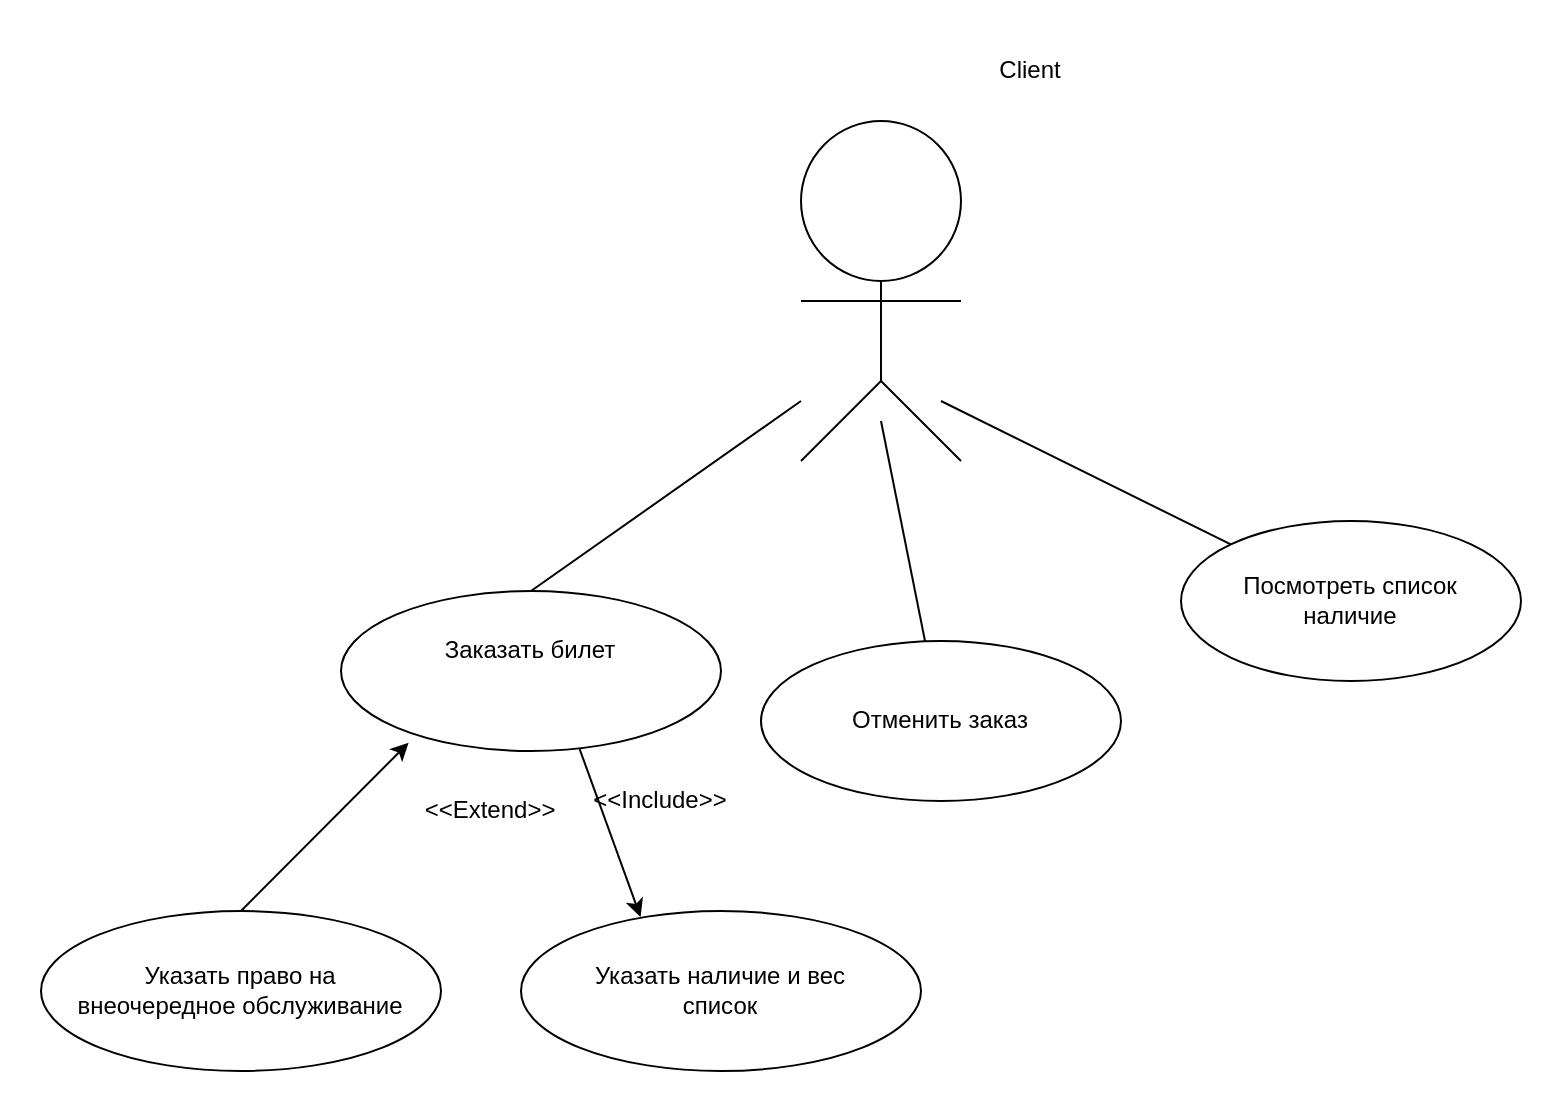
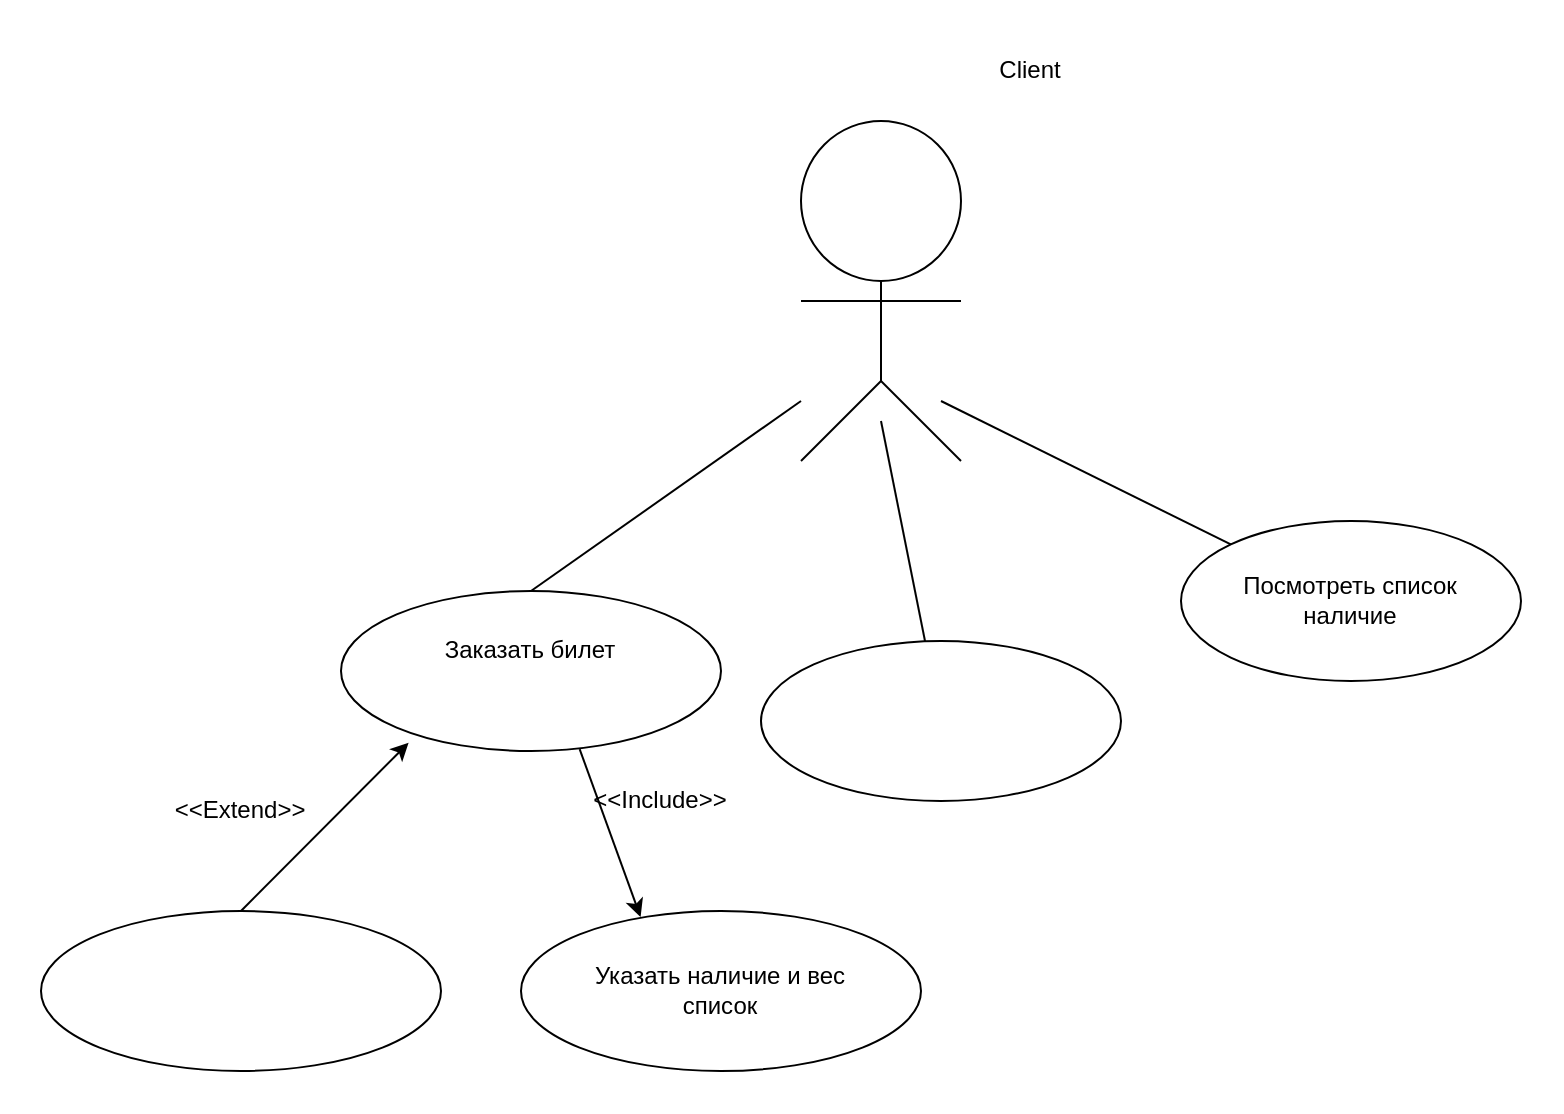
  <mxCell id="0" />
  <mxCell id="1" parent="0" />
  <mxCell id="2" value="" style="endArrow=none;html=1;rounded=0;" edge="1" parent="1"><mxGeometry width="50" height="50" relative="1" as="geometry"><mxPoint x="400" y="230" as="sourcePoint" /><mxPoint x="440" y="190" as="targetPoint" /></mxGeometry></mxCell>
  <mxCell id="3" value="" style="endArrow=none;html=1;rounded=0;" edge="1" parent="1"><mxGeometry width="50" height="50" relative="1" as="geometry"><mxPoint x="480" y="230" as="sourcePoint" /><mxPoint x="440" y="190" as="targetPoint" /></mxGeometry></mxCell>
  <mxCell id="4" value="" style="endArrow=none;html=1;rounded=0;" edge="1" parent="1"><mxGeometry width="50" height="50" relative="1" as="geometry"><mxPoint x="440" y="140" as="sourcePoint" /><mxPoint x="440" y="190" as="targetPoint" /></mxGeometry></mxCell>
  <mxCell id="5" value="" style="endArrow=none;html=1;rounded=0;" edge="1" parent="1"><mxGeometry width="50" height="50" relative="1" as="geometry"><mxPoint x="400" y="150" as="sourcePoint" /><mxPoint x="480" y="150" as="targetPoint" /></mxGeometry></mxCell>
  <mxCell id="6" value="" style="ellipse;whiteSpace=wrap;html=1;aspect=fixed;" vertex="1" parent="1"><mxGeometry x="400" y="60" width="80" height="80" as="geometry" /></mxCell>
  <mxCell id="7" value="Client" style="text;html=1;strokeColor=none;fillColor=none;align=center;verticalAlign=middle;whiteSpace=wrap;rounded=0;" vertex="1" parent="1"><mxGeometry x="485" y="20" width="60" height="30" as="geometry" /></mxCell>
  <mxCell id="8" value="" style="ellipse;whiteSpace=wrap;html=1;" vertex="1" parent="1"><mxGeometry x="380" y="320" width="180" height="80" as="geometry" /></mxCell>
- <mxCell id="9" value="Отменить заказ" style="text;html=1;strokeColor=none;fillColor=none;align=center;verticalAlign=middle;whiteSpace=wrap;rounded=0;" vertex="1" parent="1"><mxGeometry x="395" y="345" width="150" height="30" as="geometry" /></mxCell>
  <mxCell id="10" value="" style="ellipse;whiteSpace=wrap;html=1;" vertex="1" parent="1"><mxGeometry x="590" y="260" width="170" height="80" as="geometry" /></mxCell>
  <mxCell id="11" value="Посмотреть список наличие" style="text;html=1;strokeColor=none;fillColor=none;align=center;verticalAlign=middle;whiteSpace=wrap;rounded=0;" vertex="1" parent="1"><mxGeometry x="615" y="285" width="120" height="30" as="geometry" /></mxCell>
  <mxCell id="12" value="" style="ellipse;whiteSpace=wrap;html=1;" vertex="1" parent="1"><mxGeometry x="170" y="295" width="190" height="80" as="geometry" /></mxCell>
  <mxCell id="13" value="Заказать билет" style="text;html=1;strokeColor=none;fillColor=none;align=center;verticalAlign=middle;whiteSpace=wrap;rounded=0;" vertex="1" parent="1"><mxGeometry x="195" y="310" width="140" height="30" as="geometry" /></mxCell>
  <mxCell id="14" value="" style="endArrow=none;html=1;rounded=0;" edge="1" parent="1" target="8"><mxGeometry width="50" height="50" relative="1" as="geometry"><mxPoint x="440" y="210" as="sourcePoint" /><mxPoint x="560" y="190" as="targetPoint" /></mxGeometry></mxCell>
  <mxCell id="15" value="" style="endArrow=none;html=1;rounded=0;entryX=0;entryY=0;entryDx=0;entryDy=0;" edge="1" parent="1" target="10"><mxGeometry width="50" height="50" relative="1" as="geometry"><mxPoint x="470" y="200" as="sourcePoint" /><mxPoint x="560" y="190" as="targetPoint" /></mxGeometry></mxCell>
  <mxCell id="16" value="" style="endArrow=none;html=1;rounded=0;exitX=0.5;exitY=0;exitDx=0;exitDy=0;" edge="1" parent="1" source="12"><mxGeometry width="50" height="50" relative="1" as="geometry"><mxPoint x="510" y="240" as="sourcePoint" /><mxPoint x="400" y="200" as="targetPoint" /></mxGeometry></mxCell>
  <mxCell id="17" value="" style="ellipse;whiteSpace=wrap;html=1;" vertex="1" parent="1"><mxGeometry x="260" y="455" width="200" height="80" as="geometry" /></mxCell>
  <mxCell id="18" value="Указать наличие и вес список" style="text;html=1;strokeColor=none;fillColor=none;align=center;verticalAlign=middle;whiteSpace=wrap;rounded=0;" vertex="1" parent="1"><mxGeometry x="285" y="480" width="150" height="30" as="geometry" /></mxCell>
  <mxCell id="19" value="" style="ellipse;whiteSpace=wrap;html=1;" vertex="1" parent="1"><mxGeometry x="20" y="455" width="200" height="80" as="geometry" /></mxCell>
- <mxCell id="20" value="Указать право на внеочередное обслуживание" style="text;html=1;strokeColor=none;fillColor=none;align=center;verticalAlign=middle;whiteSpace=wrap;rounded=0;" vertex="1" parent="1"><mxGeometry x="35" y="480" width="170" height="30" as="geometry" /></mxCell>
  <mxCell id="21" value="" style="endArrow=classic;html=1;rounded=0;entryX=0.178;entryY=0.948;entryDx=0;entryDy=0;entryPerimeter=0;" edge="1" parent="1" target="12"><mxGeometry width="50" height="50" relative="1" as="geometry"><mxPoint x="120" y="455" as="sourcePoint" /><mxPoint x="200" y="372" as="targetPoint" /></mxGeometry></mxCell>
- <mxCell id="22" value="&amp;lt;&amp;lt;Extend&amp;gt;&amp;gt;" style="text;html=1;strokeColor=none;fillColor=none;align=center;verticalAlign=middle;whiteSpace=wrap;rounded=0;" vertex="1" parent="1"><mxGeometry x="215" y="390" width="60" height="30" as="geometry" /></mxCell>
+ <mxCell id="22" value="&amp;lt;&amp;lt;Extend&amp;gt;&amp;gt;" style="text;html=1;strokeColor=none;fillColor=none;align=center;verticalAlign=middle;whiteSpace=wrap;rounded=0;" vertex="1" parent="1"><mxGeometry x="90" y="390" width="60" height="30" as="geometry" /></mxCell>
  <mxCell id="23" value="" style="endArrow=classic;html=1;rounded=0;entryX=0.299;entryY=0.038;entryDx=0;entryDy=0;entryPerimeter=0;exitX=0.628;exitY=0.988;exitDx=0;exitDy=0;exitPerimeter=0;" edge="1" parent="1" source="12" target="17"><mxGeometry width="50" height="50" relative="1" as="geometry"><mxPoint x="510" y="440" as="sourcePoint" /><mxPoint x="560" y="390" as="targetPoint" /></mxGeometry></mxCell>
  <mxCell id="24" value="&amp;lt;&amp;lt;Include&amp;gt;&amp;gt;" style="text;html=1;strokeColor=none;fillColor=none;align=center;verticalAlign=middle;whiteSpace=wrap;rounded=0;" vertex="1" parent="1"><mxGeometry x="300" y="385" width="60" height="30" as="geometry" /></mxCell>
